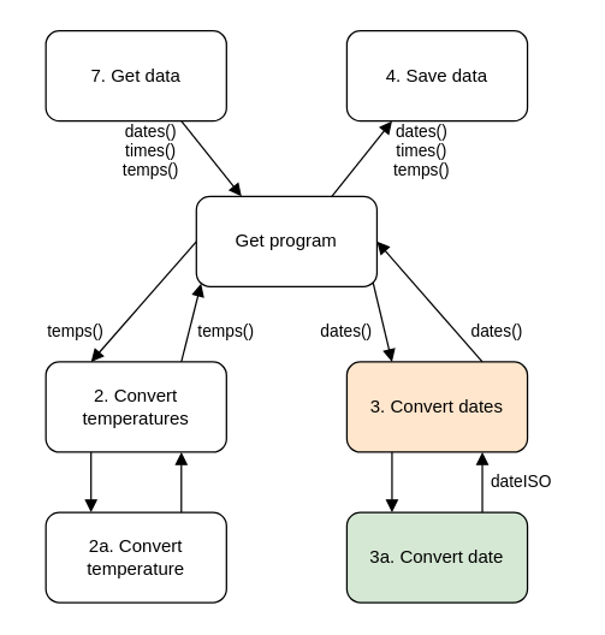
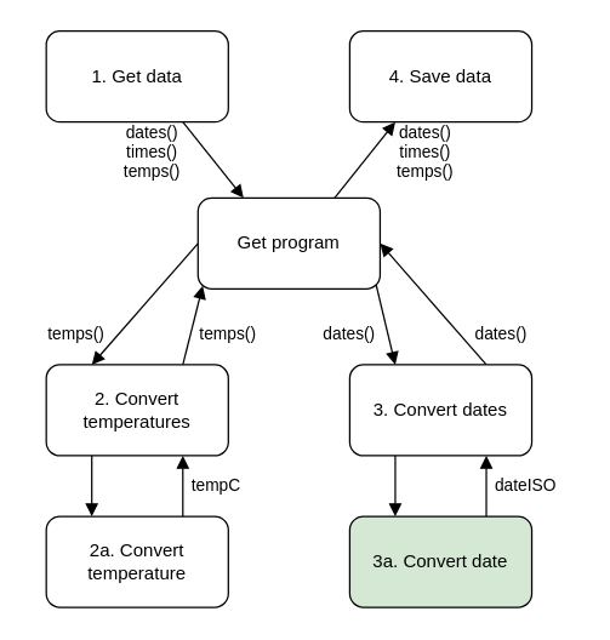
  <mxCell id="0" />
  <mxCell id="1" parent="0" />
  <mxCell id="2" style="edgeStyle=none;shape=connector;rounded=0;orthogonalLoop=1;jettySize=auto;html=1;exitX=0;exitY=0.5;exitDx=0;exitDy=0;entryX=0.25;entryY=0;entryDx=0;entryDy=0;labelBackgroundColor=default;strokeColor=default;fontFamily=Helvetica;fontSize=11;fontColor=default;endArrow=block;endFill=1;spacingLeft=4;spacingRight=4;" edge="1" parent="1" source="5" target="10"><mxGeometry relative="1" as="geometry" /></mxCell>
  <mxCell id="3" style="edgeStyle=none;shape=connector;rounded=0;orthogonalLoop=1;jettySize=auto;html=1;exitX=0.977;exitY=0.945;exitDx=0;exitDy=0;entryX=0.25;entryY=0;entryDx=0;entryDy=0;labelBackgroundColor=default;strokeColor=default;fontFamily=Helvetica;fontSize=11;fontColor=default;endArrow=block;endFill=1;exitPerimeter=0;spacingLeft=4;spacingRight=4;" edge="1" parent="1" source="5" target="13"><mxGeometry relative="1" as="geometry" /></mxCell>
  <mxCell id="4" style="edgeStyle=none;shape=connector;rounded=0;orthogonalLoop=1;jettySize=auto;html=1;exitX=0.75;exitY=0;exitDx=0;exitDy=0;entryX=0.25;entryY=1;entryDx=0;entryDy=0;labelBackgroundColor=default;strokeColor=default;fontFamily=Helvetica;fontSize=11;fontColor=default;endArrow=block;endFill=1;spacingLeft=4;spacingRight=4;" edge="1" parent="1" source="5" target="14"><mxGeometry relative="1" as="geometry" /></mxCell>
  <mxCell id="5" value="Get program" style="rounded=1;whiteSpace=wrap;html=1;spacingLeft=4;spacingRight=4;" vertex="1" parent="1"><mxGeometry x="130" y="130" width="120" height="60" as="geometry" /></mxCell>
  <mxCell id="6" style="edgeStyle=none;shape=connector;rounded=0;orthogonalLoop=1;jettySize=auto;html=1;exitX=0.75;exitY=1;exitDx=0;exitDy=0;entryX=0.25;entryY=0;entryDx=0;entryDy=0;labelBackgroundColor=default;strokeColor=default;fontFamily=Helvetica;fontSize=11;fontColor=default;endArrow=block;endFill=1;spacingLeft=4;spacingRight=4;" edge="1" parent="1" source="7" target="5"><mxGeometry relative="1" as="geometry" /></mxCell>
- <mxCell id="7" value="7. Get data" style="rounded=1;whiteSpace=wrap;html=1;spacingLeft=4;spacingRight=4;" vertex="1" parent="1"><mxGeometry x="30" y="20" width="120" height="60" as="geometry" /></mxCell>
+ <mxCell id="7" value="1. Get data" style="rounded=1;whiteSpace=wrap;html=1;spacingLeft=4;spacingRight=4;" vertex="1" parent="1"><mxGeometry x="30" y="20" width="120" height="60" as="geometry" /></mxCell>
  <mxCell id="8" style="edgeStyle=none;shape=connector;rounded=0;orthogonalLoop=1;jettySize=auto;html=1;exitX=0.75;exitY=0;exitDx=0;exitDy=0;entryX=0.026;entryY=0.967;entryDx=0;entryDy=0;labelBackgroundColor=default;strokeColor=default;fontFamily=Helvetica;fontSize=11;fontColor=default;endArrow=block;endFill=1;entryPerimeter=0;spacingLeft=4;spacingRight=4;" edge="1" parent="1" source="10" target="5"><mxGeometry relative="1" as="geometry" /></mxCell>
  <mxCell id="9" style="edgeStyle=none;shape=connector;rounded=0;orthogonalLoop=1;jettySize=auto;html=1;exitX=0.25;exitY=1;exitDx=0;exitDy=0;entryX=0.25;entryY=0;entryDx=0;entryDy=0;labelBackgroundColor=default;strokeColor=default;fontFamily=Helvetica;fontSize=11;fontColor=default;endArrow=block;endFill=1;spacingLeft=4;spacingRight=4;" edge="1" parent="1" source="10" target="16"><mxGeometry relative="1" as="geometry" /></mxCell>
  <mxCell id="10" value="2. Convert&lt;br&gt;temperatures" style="rounded=1;whiteSpace=wrap;html=1;spacingLeft=4;spacingRight=4;" vertex="1" parent="1"><mxGeometry x="30" y="240" width="120" height="60" as="geometry" /></mxCell>
  <mxCell id="11" style="edgeStyle=none;shape=connector;rounded=0;orthogonalLoop=1;jettySize=auto;html=1;exitX=0.75;exitY=0;exitDx=0;exitDy=0;entryX=1;entryY=0.5;entryDx=0;entryDy=0;labelBackgroundColor=default;strokeColor=default;fontFamily=Helvetica;fontSize=11;fontColor=default;endArrow=block;endFill=1;spacingLeft=4;spacingRight=4;" edge="1" parent="1" source="13" target="5"><mxGeometry relative="1" as="geometry" /></mxCell>
  <mxCell id="12" style="edgeStyle=none;shape=connector;rounded=0;orthogonalLoop=1;jettySize=auto;html=1;exitX=0.25;exitY=1;exitDx=0;exitDy=0;entryX=0.25;entryY=0;entryDx=0;entryDy=0;labelBackgroundColor=default;strokeColor=default;fontFamily=Helvetica;fontSize=11;fontColor=default;endArrow=block;endFill=1;spacingLeft=4;spacingRight=4;" edge="1" parent="1" source="13" target="18"><mxGeometry relative="1" as="geometry" /></mxCell>
- <mxCell id="13" value="3. Convert dates" style="rounded=1;whiteSpace=wrap;html=1;spacingLeft=4;spacingRight=4;fillColor=#ffe6cc;" vertex="1" parent="1"><mxGeometry x="230" y="240" width="120" height="60" as="geometry" /></mxCell>
+ <mxCell id="13" value="3. Convert dates" style="rounded=1;whiteSpace=wrap;html=1;spacingLeft=4;spacingRight=4;" vertex="1" parent="1"><mxGeometry x="230" y="240" width="120" height="60" as="geometry" /></mxCell>
  <mxCell id="14" value="4. Save data" style="rounded=1;whiteSpace=wrap;html=1;spacingLeft=4;spacingRight=4;" vertex="1" parent="1"><mxGeometry x="230" y="20" width="120" height="60" as="geometry" /></mxCell>
  <mxCell id="15" style="edgeStyle=none;shape=connector;rounded=0;orthogonalLoop=1;jettySize=auto;html=1;exitX=0.75;exitY=0;exitDx=0;exitDy=0;entryX=0.75;entryY=1;entryDx=0;entryDy=0;labelBackgroundColor=default;strokeColor=default;fontFamily=Helvetica;fontSize=11;fontColor=default;endArrow=block;endFill=1;spacingLeft=4;spacingRight=4;" edge="1" parent="1" source="16" target="10"><mxGeometry relative="1" as="geometry" /></mxCell>
  <mxCell id="16" value="2a. Convert&lt;br&gt;temperature" style="rounded=1;whiteSpace=wrap;html=1;spacingLeft=4;spacingRight=4;" vertex="1" parent="1"><mxGeometry x="30" y="340" width="120" height="60" as="geometry" /></mxCell>
  <mxCell id="17" style="edgeStyle=none;shape=connector;rounded=0;orthogonalLoop=1;jettySize=auto;html=1;exitX=0.75;exitY=0;exitDx=0;exitDy=0;entryX=0.75;entryY=1;entryDx=0;entryDy=0;labelBackgroundColor=default;strokeColor=default;fontFamily=Helvetica;fontSize=11;fontColor=default;endArrow=block;endFill=1;spacingLeft=4;spacingRight=4;" edge="1" parent="1" source="18" target="13"><mxGeometry relative="1" as="geometry" /></mxCell>
  <mxCell id="18" value="3a. Convert date" style="rounded=1;whiteSpace=wrap;html=1;spacingLeft=4;spacingRight=4;fillColor=#d5e8d4;" vertex="1" parent="1"><mxGeometry x="230" y="340" width="120" height="60" as="geometry" /></mxCell>
  <mxCell id="19" value="dates()&lt;br&gt;times()&lt;br&gt;temps()" style="text;html=1;strokeColor=none;fillColor=none;align=center;verticalAlign=middle;whiteSpace=wrap;rounded=0;fontFamily=Helvetica;fontSize=11;fontColor=default;spacingLeft=4;spacingRight=4;" vertex="1" parent="1"><mxGeometry x="70" y="80" width="60" height="40" as="geometry" /></mxCell>
  <mxCell id="20" value="dates()&lt;br&gt;times()&lt;br&gt;temps()" style="text;html=1;strokeColor=none;fillColor=none;align=center;verticalAlign=middle;whiteSpace=wrap;rounded=0;fontFamily=Helvetica;fontSize=11;fontColor=default;spacingLeft=4;spacingRight=4;" vertex="1" parent="1"><mxGeometry x="250" y="80" width="60" height="40" as="geometry" /></mxCell>
  <mxCell id="21" value="temps()" style="text;html=1;strokeColor=none;fillColor=none;align=center;verticalAlign=middle;whiteSpace=wrap;rounded=0;fontFamily=Helvetica;fontSize=11;fontColor=default;spacingLeft=4;spacingRight=4;" vertex="1" parent="1"><mxGeometry x="20" y="200" width="60" height="40" as="geometry" /></mxCell>
  <mxCell id="22" value="temps()" style="text;html=1;strokeColor=none;fillColor=none;align=center;verticalAlign=middle;whiteSpace=wrap;rounded=0;fontFamily=Helvetica;fontSize=11;fontColor=default;spacingLeft=4;spacingRight=4;" vertex="1" parent="1"><mxGeometry x="120" y="200" width="60" height="40" as="geometry" /></mxCell>
+ <mxCell id="23" value="tempC" style="text;html=1;strokeColor=none;fillColor=none;align=left;verticalAlign=middle;whiteSpace=wrap;rounded=0;fontFamily=Helvetica;fontSize=11;fontColor=default;spacingLeft=4;spacingRight=4;" vertex="1" parent="1"><mxGeometry x="120" y="300" width="60" height="40" as="geometry" /></mxCell>
  <mxCell id="24" value="dateISO" style="text;html=1;strokeColor=none;fillColor=none;align=left;verticalAlign=middle;whiteSpace=wrap;rounded=0;fontFamily=Helvetica;fontSize=11;fontColor=default;spacingLeft=4;spacingRight=4;" vertex="1" parent="1"><mxGeometry x="320" y="300" width="60" height="40" as="geometry" /></mxCell>
  <mxCell id="25" value="dates()" style="text;html=1;strokeColor=none;fillColor=none;align=center;verticalAlign=middle;whiteSpace=wrap;rounded=0;fontFamily=Helvetica;fontSize=11;fontColor=default;spacingLeft=4;spacingRight=4;" vertex="1" parent="1"><mxGeometry x="300" y="200" width="60" height="40" as="geometry" /></mxCell>
  <mxCell id="26" value="dates()" style="text;html=1;strokeColor=none;fillColor=none;align=center;verticalAlign=middle;whiteSpace=wrap;rounded=0;fontFamily=Helvetica;fontSize=11;fontColor=default;spacingLeft=4;spacingRight=4;" vertex="1" parent="1"><mxGeometry x="200" y="200" width="60" height="40" as="geometry" /></mxCell>
